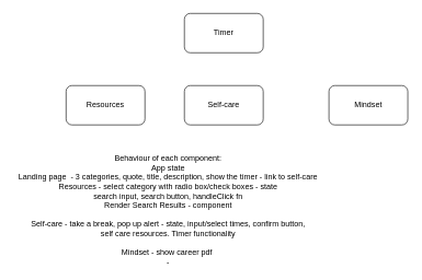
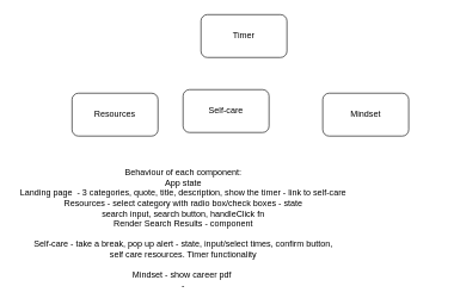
  <mxCell id="0" />
  <mxCell id="1" parent="0" />
  <mxCell id="2" value="Timer" style="rounded=1;whiteSpace=wrap;html=1;" parent="1" vertex="1"><mxGeometry x="280" y="20" width="120" height="60" as="geometry" /></mxCell>
  <mxCell id="3" value="Resources" style="rounded=1;whiteSpace=wrap;html=1;" parent="1" vertex="1"><mxGeometry x="100" y="130" width="120" height="60" as="geometry" /></mxCell>
- <mxCell id="4" value="Self-care" style="rounded=1;whiteSpace=wrap;html=1;" parent="1" vertex="1"><mxGeometry x="280" y="130" width="120" height="60" as="geometry" /></mxCell>
- <mxCell id="5" value="Mindset" style="rounded=1;whiteSpace=wrap;html=1;" parent="1" vertex="1"><mxGeometry x="500" y="130" width="120" height="60" as="geometry" /></mxCell>
+ <mxCell id="4" value="Self-care" style="rounded=1;whiteSpace=wrap;html=1;" parent="1" vertex="1"><mxGeometry x="255" y="125" width="120" height="60" as="geometry" /></mxCell>
+ <mxCell id="5" value="Mindset" style="rounded=1;whiteSpace=wrap;html=1;" parent="1" vertex="1"><mxGeometry x="450" y="130" width="120" height="60" as="geometry" /></mxCell>
  <mxCell id="6" value="Behaviour of each component:&lt;br&gt;App state&lt;br&gt;Landing page&amp;nbsp; - 3 categories, quote, title, description, show the timer - link to self-care&lt;br&gt;Resources - select category with radio box/check boxes - state&lt;br&gt;search input, search button, handleClick fn&lt;br&gt;Render Search Results - component&lt;br&gt;&lt;br&gt;Self-care - take a break, pop up alert - state, input/select times, confirm button,&lt;br&gt;self care resources. Timer functionality&lt;br&gt;&lt;br&gt;Mindset - show career pdf&amp;nbsp;&lt;br&gt;-" style="text;html=1;align=center;verticalAlign=middle;resizable=0;points=[];autosize=1;strokeColor=none;fillColor=none;" parent="1" vertex="1"><mxGeometry x="20" y="235" width="470" height="170" as="geometry" /></mxCell>
